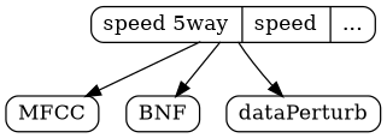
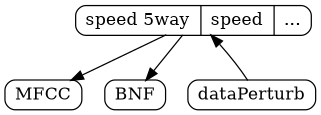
  digraph {
    rankdir=TB
    node [shape=Mrecord]
    n1 [height=.1 label="speed 5way | speed | ..." width=.1]
    MFCC [height=.1 width=.1]
    BNF [height=.1 width=.1]
    dataPerturb [height=.1 width=.1]
    n1 -> MFCC
    n1 -> BNF
-   n1 -> dataPerturb
+   dataPerturb -> n1
  }
